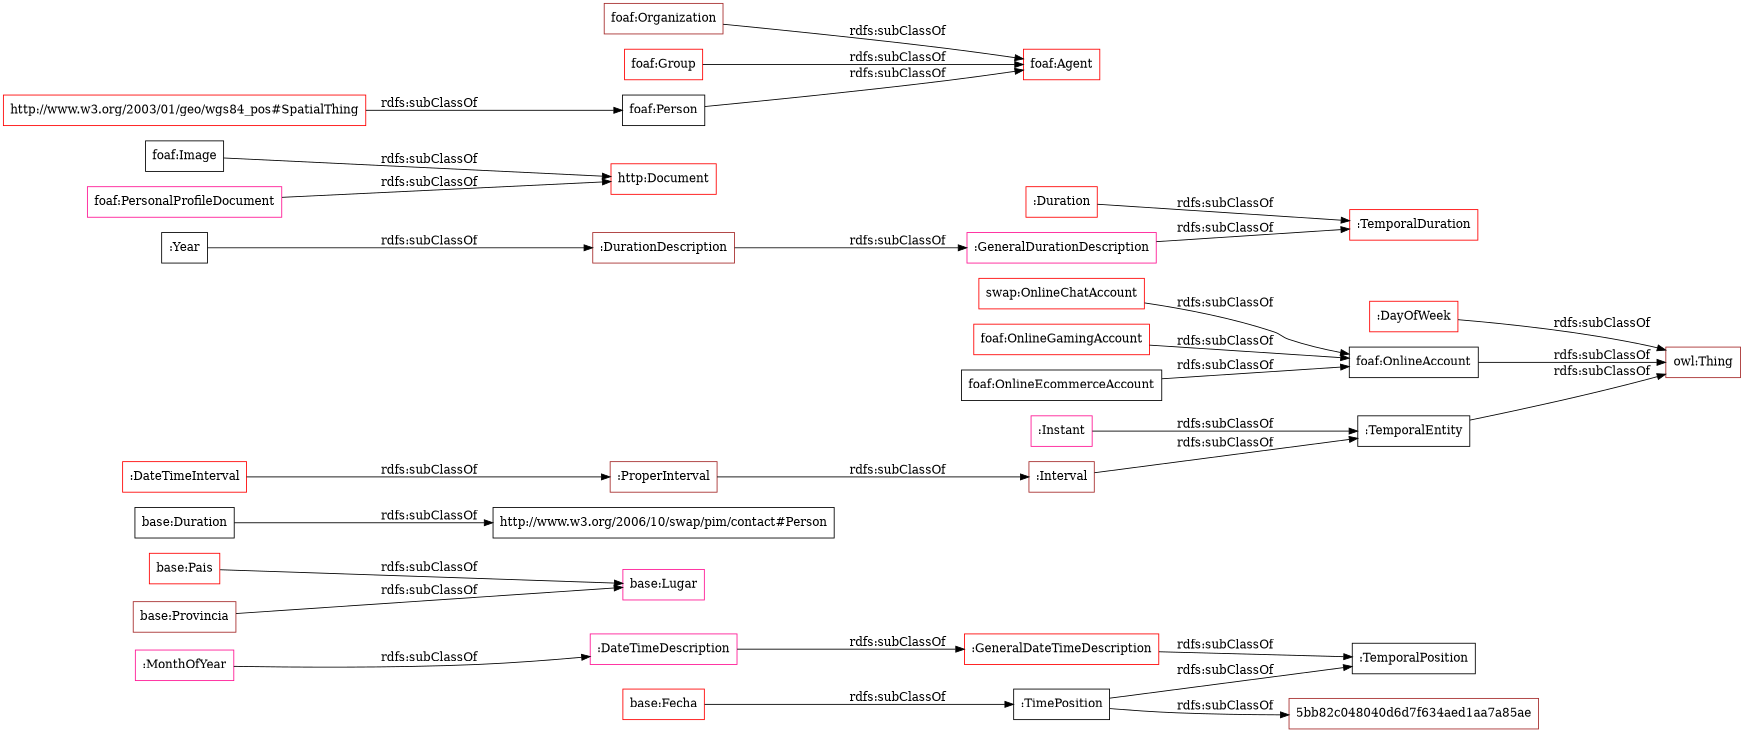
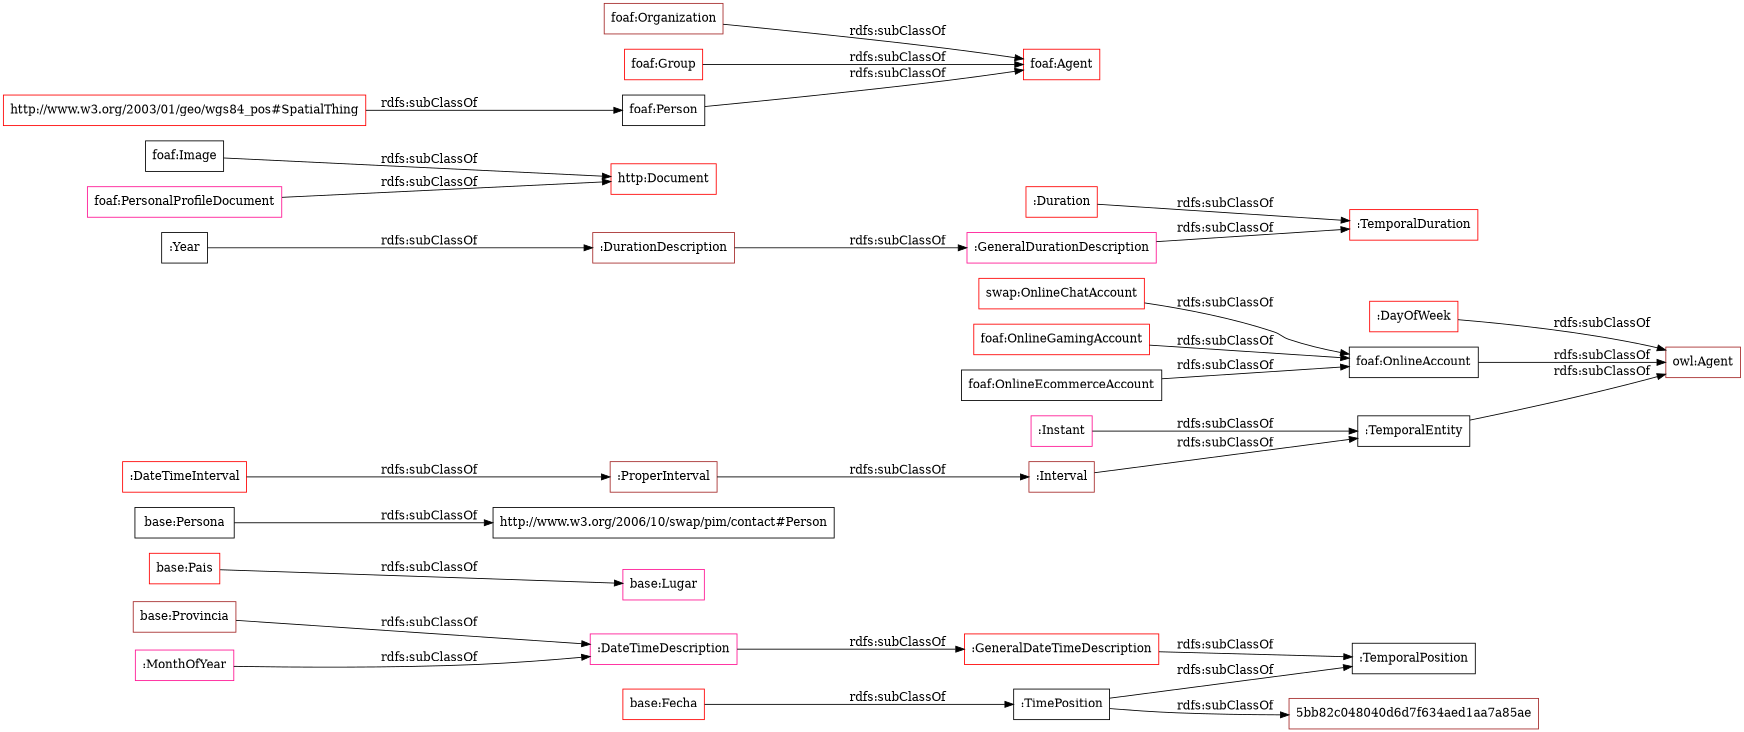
  digraph {
    rankdir=LR
    node [color=red shape=rectangle]
    "base:Provincia" [color=brown]
    "base:Lugar" [color=deeppink]
-   "base:Persona" [color=black label="base:Duration"]
+   "base:Persona" [color=black]
    n4 [color=black label="http://www.w3.org/2006/10/swap/pim/contact#Person"]
    ":TimePosition" [color=black]
    "base:Fecha"
    ":TemporalPosition" [color=black]
    "5bb82c048040d6d7f634aed1aa7a85ae" [color=brown]
    "base:Pais"
    ":GeneralDateTimeDescription"
    ":ProperInterval" [color=brown]
    ":DateTimeInterval"
    ":Interval" [color=brown]
    ":DurationDescription" [color=brown]
    ":GeneralDurationDescription" [color=deeppink]
    ":TemporalDuration"
    ":Duration"
    ":DateTimeDescription" [color=deeppink]
    ":TemporalEntity" [color=black]
-   "owl:Thing" [color=brown]
+   "owl:Thing" [color=brown label="owl:Agent"]
    ":Year" [color=black]
    ":MonthOfYear" [color=deeppink]
    ":Instant" [color=deeppink]
    ":DayOfWeek"
    "foaf:Image" [color=black]
    n26 [label="http:Document"]
    "foaf:OnlineAccount" [color=black]
    "foaf:Person" [color=black]
    "foaf:Agent"
    "http://www.w3.org/2003/01/geo/wgs84_pos#SpatialThing"
    n31 [label="swap:OnlineChatAccount"]
    "foaf:PersonalProfileDocument" [color=deeppink]
    "foaf:OnlineGamingAccount"
    "foaf:Organization" [color=brown]
    "foaf:Group"
    "foaf:OnlineEcommerceAccount" [color=black]
-   "base:Provincia" -> "base:Lugar" [label="rdfs:subClassOf"]
+   "base:Provincia" -> ":DateTimeDescription" [label="rdfs:subClassOf"]
    "base:Persona" -> n4 [label="rdfs:subClassOf"]
    ":TimePosition" -> ":TemporalPosition" [label="rdfs:subClassOf"]
    ":TimePosition" -> "5bb82c048040d6d7f634aed1aa7a85ae" [label="rdfs:subClassOf"]
    "base:Fecha" -> ":TimePosition" [label="rdfs:subClassOf"]
    "base:Pais" -> "base:Lugar" [label="rdfs:subClassOf"]
    ":GeneralDateTimeDescription" -> ":TemporalPosition" [label="rdfs:subClassOf"]
    ":ProperInterval" -> ":Interval" [label="rdfs:subClassOf"]
    ":DateTimeInterval" -> ":ProperInterval" [label="rdfs:subClassOf"]
    ":Interval" -> ":TemporalEntity" [label="rdfs:subClassOf"]
    ":DurationDescription" -> ":GeneralDurationDescription" [label="rdfs:subClassOf"]
    ":GeneralDurationDescription" -> ":TemporalDuration" [label="rdfs:subClassOf"]
    ":Duration" -> ":TemporalDuration" [label="rdfs:subClassOf"]
    ":DateTimeDescription" -> ":GeneralDateTimeDescription" [label="rdfs:subClassOf"]
    ":TemporalEntity" -> "owl:Thing" [label="rdfs:subClassOf"]
    ":Year" -> ":DurationDescription" [label="rdfs:subClassOf"]
    ":MonthOfYear" -> ":DateTimeDescription" [label="rdfs:subClassOf"]
    ":Instant" -> ":TemporalEntity" [label="rdfs:subClassOf"]
    ":DayOfWeek" -> "owl:Thing" [label="rdfs:subClassOf"]
    "foaf:Image" -> n26 [label="rdfs:subClassOf"]
    "foaf:OnlineAccount" -> "owl:Thing" [label="rdfs:subClassOf"]
    "foaf:Person" -> "foaf:Agent" [label="rdfs:subClassOf"]
    "http://www.w3.org/2003/01/geo/wgs84_pos#SpatialThing" -> "foaf:Person" [label="rdfs:subClassOf"]
    n31 -> "foaf:OnlineAccount" [label="rdfs:subClassOf"]
    "foaf:PersonalProfileDocument" -> n26 [label="rdfs:subClassOf"]
    "foaf:OnlineGamingAccount" -> "foaf:OnlineAccount" [label="rdfs:subClassOf"]
    "foaf:Organization" -> "foaf:Agent" [label="rdfs:subClassOf"]
    "foaf:Group" -> "foaf:Agent" [label="rdfs:subClassOf"]
    "foaf:OnlineEcommerceAccount" -> "foaf:OnlineAccount" [label="rdfs:subClassOf"]
  }
